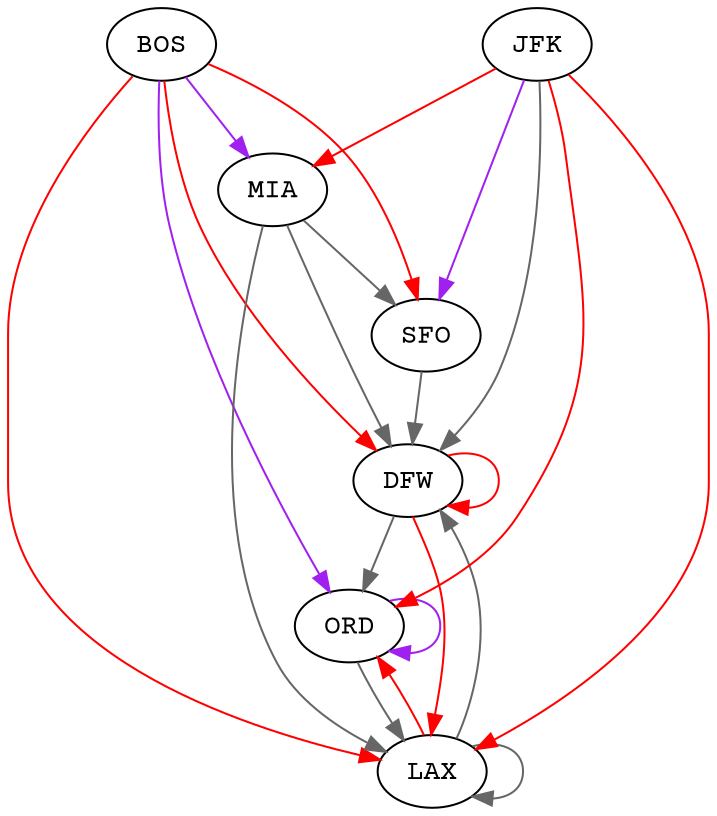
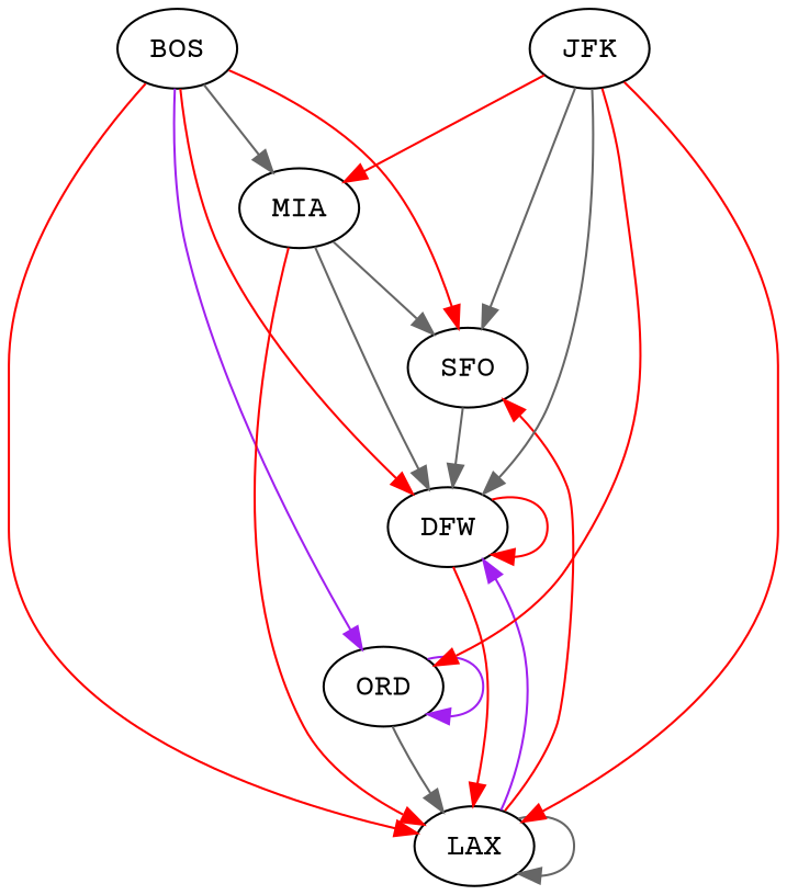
  digraph {
    fontname="Courier Prime"
    node [fontname="Courier Prime"]
    edge [color=gray40 fontname="Courier Prime"]
    n1 [label=SFO]
    n2 [label=DFW]
    n3 [label=BOS]
    n4 [label=ORD]
    n5 [label=LAX]
    n6 [label=MIA]
    n7 [label=JFK]
    n1 -> n2
    n2 -> n2 [color=red]
-   n2 -> n4
    n2 -> n5 [color=red]
    n3 -> n1 [color=red]
    n3 -> n2 [color=red]
    n3 -> n4 [color=purple]
    n3 -> n5 [color=red]
-   n3 -> n6 [color=purple]
+   n3 -> n6
    n4 -> n4 [color=purple]
    n4 -> n5
-   n5 -> n2
-   n5 -> n4 [color=red]
+   n5 -> n2 [color=purple]
+   n5 -> n1 [color=red]
    n5 -> n5
    n6 -> n1
    n6 -> n2
-   n6 -> n5
-   n7 -> n1 [color=purple]
+   n6 -> n5 [color=red]
+   n7 -> n1
    n7 -> n2
    n7 -> n4 [color=red]
    n7 -> n5 [color=red]
    n7 -> n6 [color=red]
  }
